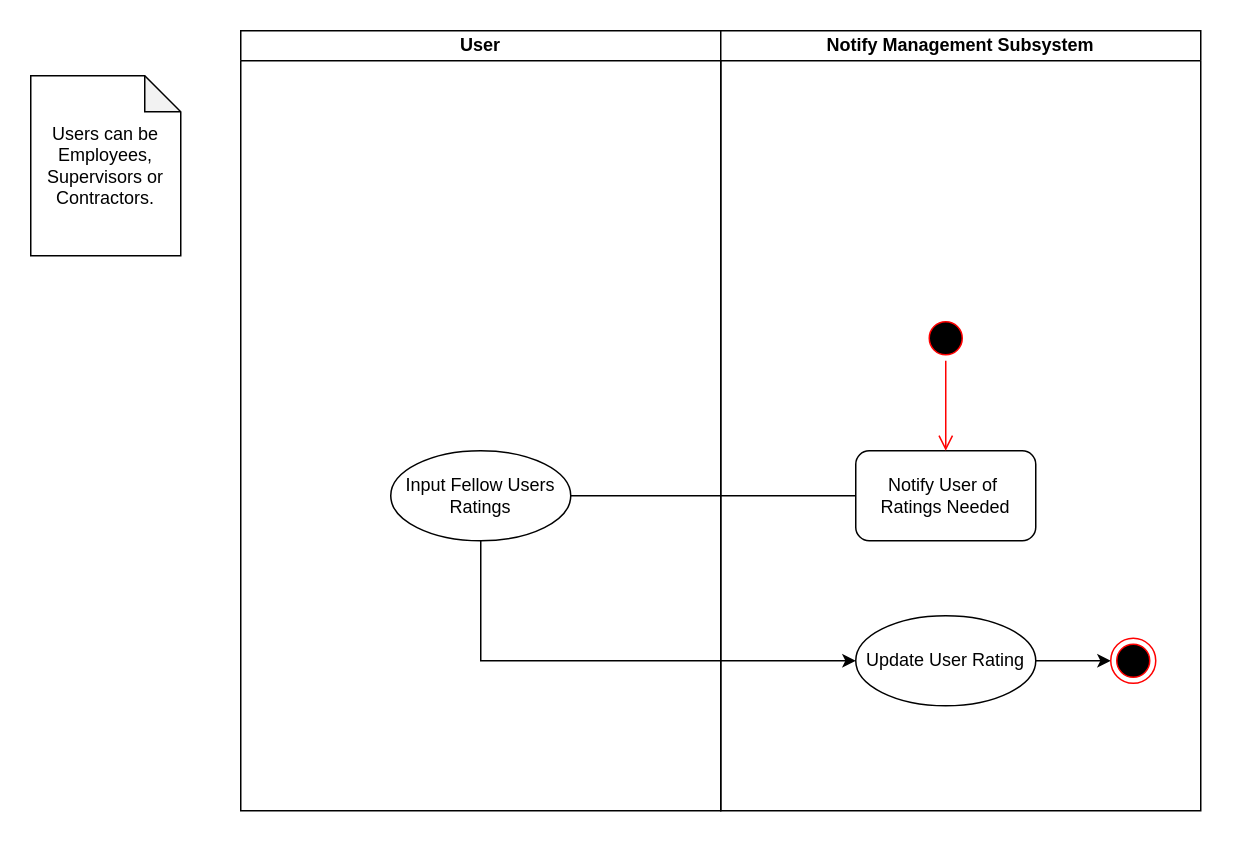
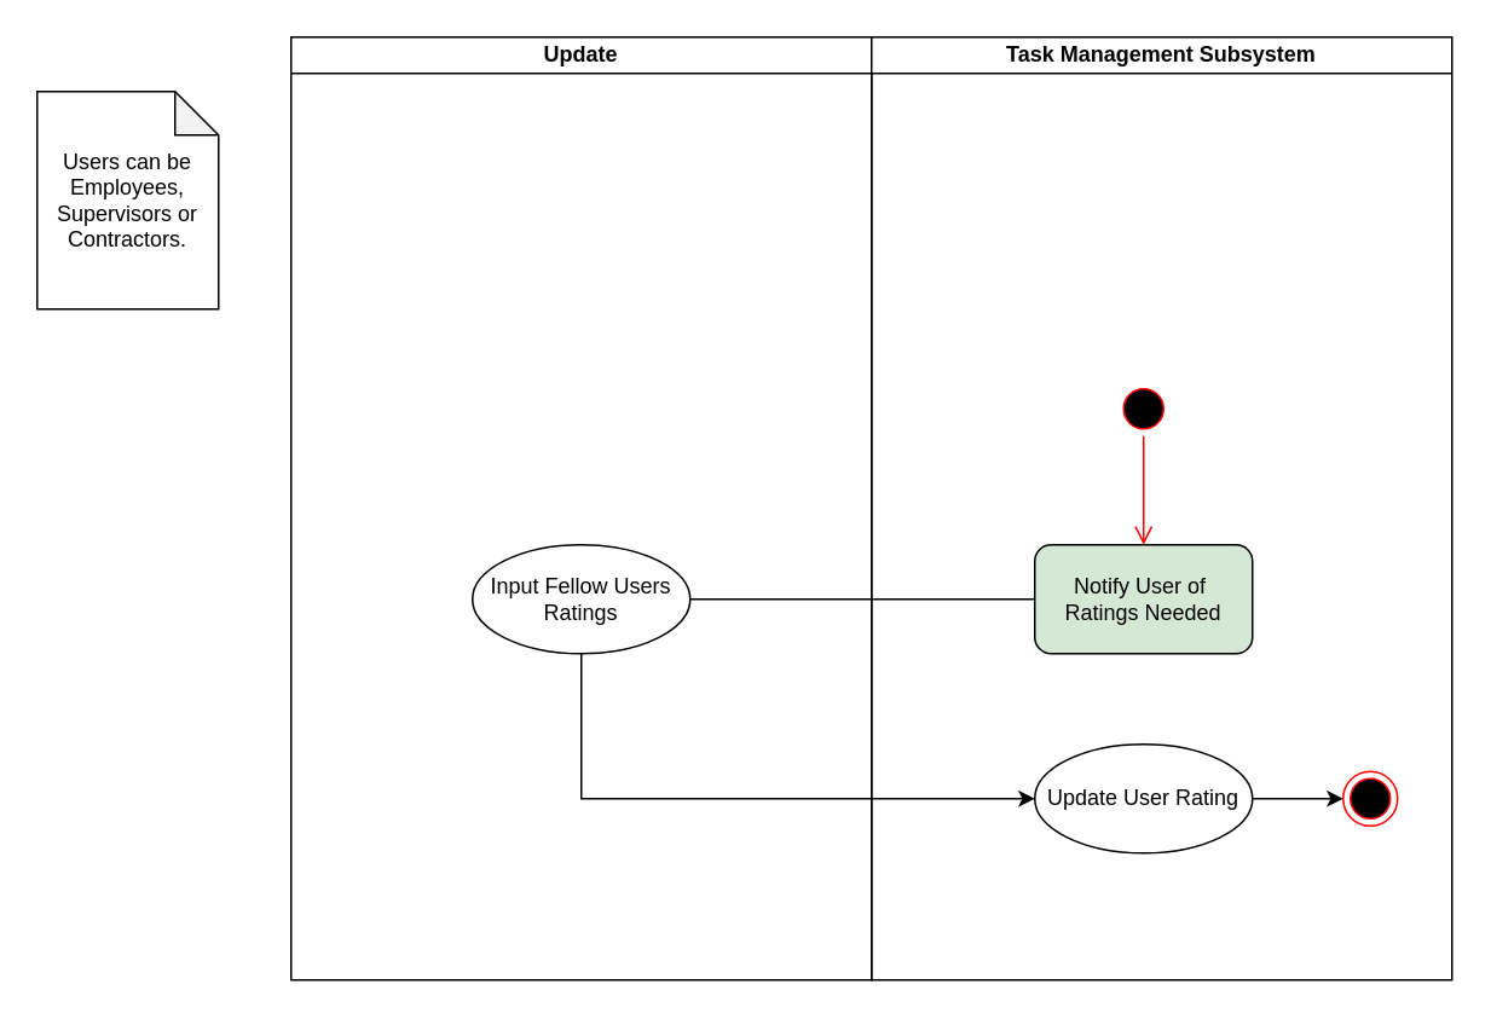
  <mxCell id="0" />
  <mxCell id="1" parent="0" />
- <mxCell id="2" value="User" style="swimlane;startSize=20;whiteSpace=wrap;html=1;" parent="1" vertex="1"><mxGeometry x="160" y="20" width="320" height="520" as="geometry" /></mxCell>
+ <mxCell id="2" value="Update" style="swimlane;startSize=20;whiteSpace=wrap;html=1;" parent="1" vertex="1"><mxGeometry x="160" y="20" width="320" height="520" as="geometry" /></mxCell>
  <mxCell id="3" value="Input Fellow Users Ratings" style="ellipse;whiteSpace=wrap;html=1;" parent="2" vertex="1"><mxGeometry x="100" y="280" width="120" height="60" as="geometry" /></mxCell>
- <mxCell id="4" value="Notify Management Subsystem" style="swimlane;startSize=20;whiteSpace=wrap;html=1;" parent="1" vertex="1"><mxGeometry x="480" y="20" width="320" height="520" as="geometry" /></mxCell>
- <mxCell id="5" value="Notify User of&amp;nbsp; Ratings Needed" style="rounded=1;whiteSpace=wrap;html=1;" parent="4" vertex="1"><mxGeometry x="90" y="280" width="120" height="60" as="geometry" /></mxCell>
+ <mxCell id="4" value="Task Management Subsystem" style="swimlane;startSize=20;whiteSpace=wrap;html=1;" parent="1" vertex="1"><mxGeometry x="480" y="20" width="320" height="520" as="geometry" /></mxCell>
+ <mxCell id="5" value="Notify User of&amp;nbsp; Ratings Needed" style="rounded=1;whiteSpace=wrap;html=1;fillColor=#d5e8d4;" parent="4" vertex="1"><mxGeometry x="90" y="280" width="120" height="60" as="geometry" /></mxCell>
  <mxCell id="6" style="edgeStyle=orthogonalEdgeStyle;rounded=0;orthogonalLoop=1;jettySize=auto;html=1;entryX=0;entryY=0.5;entryDx=0;entryDy=0;" parent="4" source="7" target="8" edge="1"><mxGeometry relative="1" as="geometry" /></mxCell>
  <mxCell id="7" value="Update User Rating" style="ellipse;whiteSpace=wrap;html=1;" parent="4" vertex="1"><mxGeometry x="90" y="390" width="120" height="60" as="geometry" /></mxCell>
  <mxCell id="8" value="" style="ellipse;html=1;shape=endState;fillColor=#000000;strokeColor=#ff0000;" parent="4" vertex="1"><mxGeometry x="260" y="405" width="30" height="30" as="geometry" /></mxCell>
  <mxCell id="9" value="" style="ellipse;html=1;shape=startState;fillColor=#000000;strokeColor=#ff0000;" parent="4" vertex="1"><mxGeometry x="135" y="190" width="30" height="30" as="geometry" /></mxCell>
  <mxCell id="10" value="" style="edgeStyle=orthogonalEdgeStyle;html=1;verticalAlign=bottom;endArrow=open;endSize=8;strokeColor=#ff0000;rounded=0;entryX=0.5;entryY=0;entryDx=0;entryDy=0;" parent="4" source="9" edge="1" target="5"><mxGeometry relative="1" as="geometry"><mxPoint x="480" y="110" as="targetPoint" /></mxGeometry></mxCell>
  <mxCell id="11" style="edgeStyle=orthogonalEdgeStyle;rounded=0;orthogonalLoop=1;jettySize=auto;html=1;endArrow=none;" parent="1" source="5" target="3" edge="1"><mxGeometry relative="1" as="geometry" /></mxCell>
  <mxCell id="12" style="edgeStyle=orthogonalEdgeStyle;rounded=0;orthogonalLoop=1;jettySize=auto;html=1;entryX=0;entryY=0.5;entryDx=0;entryDy=0;" parent="1" source="3" target="7" edge="1"><mxGeometry relative="1" as="geometry"><Array as="points"><mxPoint x="320" y="440" /></Array></mxGeometry></mxCell>
  <mxCell id="13" value="Users can be Employees, Supervisors or Contractors." style="shape=note;whiteSpace=wrap;html=1;backgroundOutline=1;darkOpacity=0.05;size=24;" parent="1" vertex="1"><mxGeometry x="20" y="50" width="100" height="120" as="geometry" /></mxCell>
